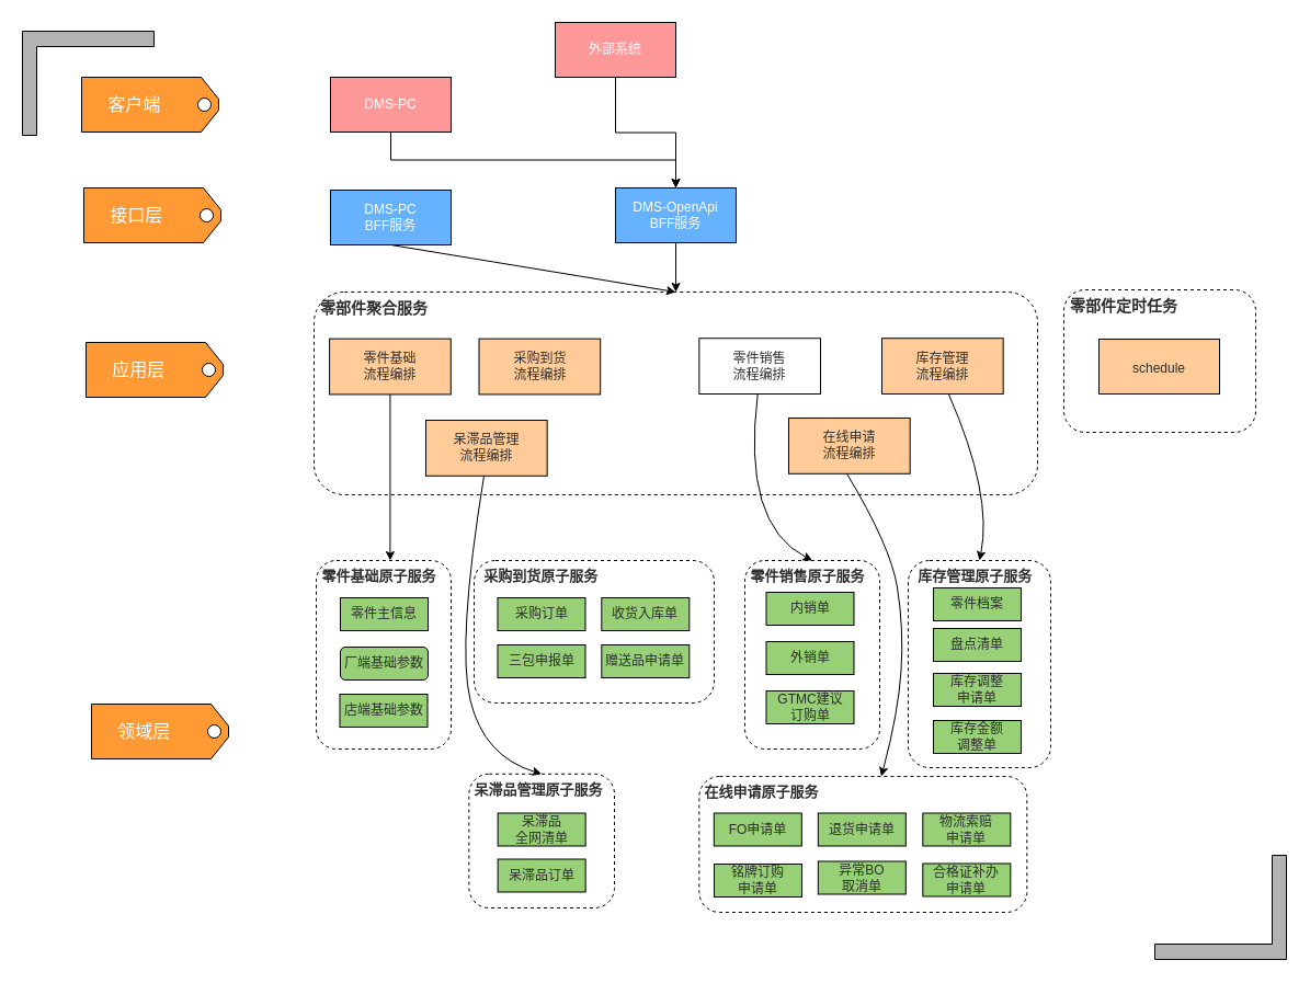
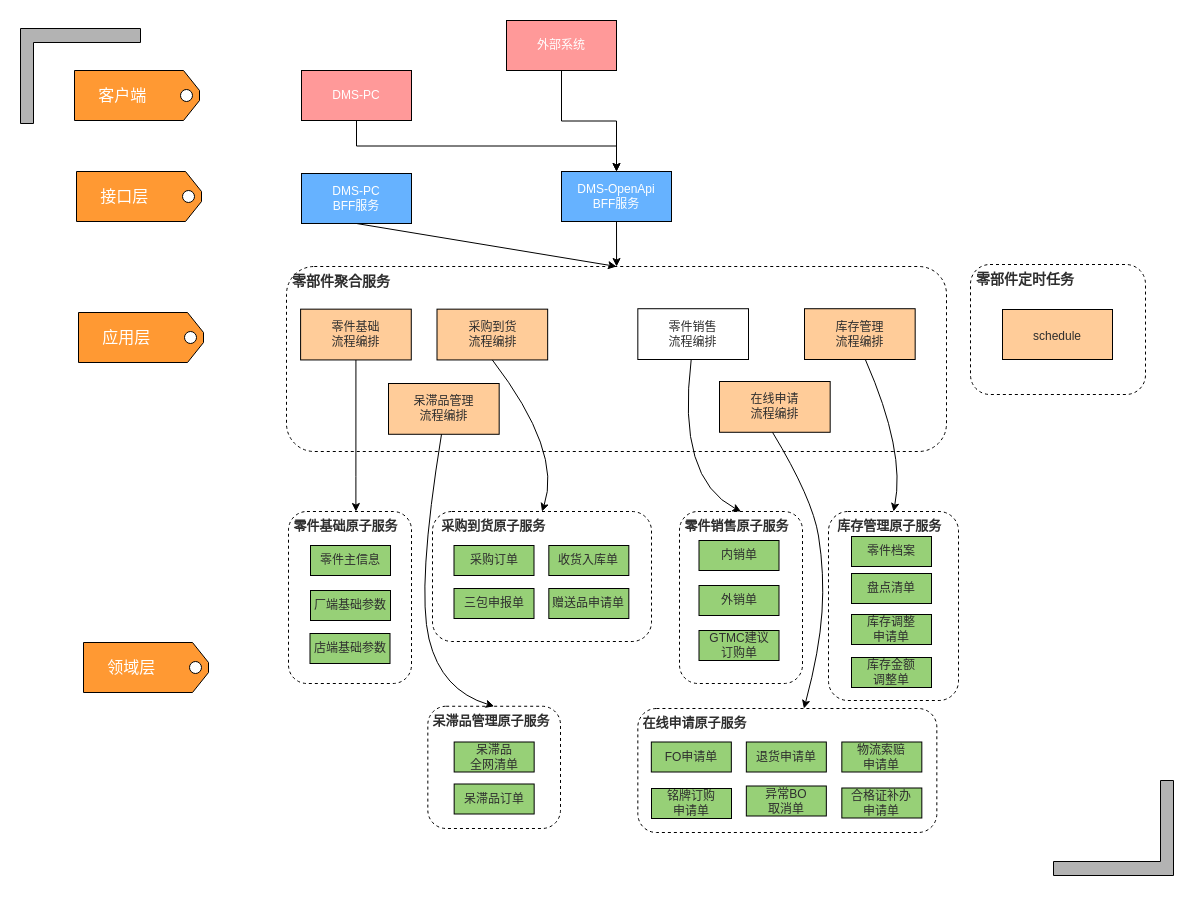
  <mxCell id="0" />
  <mxCell id="1" parent="0" />
  <mxCell id="2" value="&lt;div style=&quot;font-size: 14px&quot; align=&quot;left&quot;&gt;&lt;font style=&quot;font-size: 14px&quot;&gt;&lt;b&gt;&lt;font style=&quot;font-size: 14px&quot; color=&quot;#2E2E2E&quot;&gt;&amp;nbsp;零部件聚合服务&lt;/font&gt;&lt;/b&gt;&lt;/font&gt;&lt;/div&gt;" style="rounded=1;whiteSpace=wrap;html=1;fontSize=18;fontColor=#FFFFFF;fillColor=#FFFFFF;dashed=1;align=left;horizontal=1;verticalAlign=top;" parent="1" vertex="1"><mxGeometry x="286" y="266" width="660" height="185" as="geometry" /></mxCell>
  <mxCell id="3" style="edgeStyle=orthogonalEdgeStyle;rounded=0;orthogonalLoop=1;jettySize=auto;html=1;exitX=0.5;exitY=0;exitDx=0;exitDy=0;fontSize=18;fontColor=#FFFFFF;startArrow=none;" parent="1" source="6" edge="1"><mxGeometry relative="1" as="geometry"><mxPoint x="189" y="96" as="targetPoint" /></mxGeometry></mxCell>
  <mxCell id="4" value="" style="group" parent="1" vertex="1" connectable="0"><mxGeometry x="74" y="70" width="125" height="50" as="geometry" /></mxCell>
  <mxCell id="5" value="&lt;div style=&quot;font-size: 16px&quot; align=&quot;left&quot;&gt;&lt;font style=&quot;font-size: 16px&quot; color=&quot;#FFFFFF&quot;&gt;&amp;nbsp;&amp;nbsp;&amp;nbsp;&amp;nbsp; 客户端&lt;/font&gt;&lt;/div&gt;" style="shape=loopLimit;whiteSpace=wrap;html=1;rotation=0;direction=south;fillColor=#FF9933;align=left;" parent="4" vertex="1"><mxGeometry width="125" height="50" as="geometry" /></mxCell>
  <mxCell id="6" value="" style="ellipse;whiteSpace=wrap;html=1;aspect=fixed;" parent="4" vertex="1"><mxGeometry x="106" y="19" width="12" height="12" as="geometry" /></mxCell>
  <mxCell id="7" value="" style="group" parent="1" vertex="1" connectable="0"><mxGeometry x="76" y="171" width="125" height="50" as="geometry" /></mxCell>
  <mxCell id="8" value="&lt;div style=&quot;font-size: 16px&quot; align=&quot;left&quot;&gt;&lt;font style=&quot;font-size: 16px&quot; color=&quot;#FFFFFF&quot;&gt;&amp;nbsp;&amp;nbsp;&amp;nbsp;&amp;nbsp; 接口层&lt;br&gt;&lt;/font&gt;&lt;/div&gt;" style="shape=loopLimit;whiteSpace=wrap;html=1;rotation=0;direction=south;fillColor=#FF9933;align=left;" parent="7" vertex="1"><mxGeometry width="125" height="50" as="geometry" /></mxCell>
  <mxCell id="9" value="" style="ellipse;whiteSpace=wrap;html=1;aspect=fixed;" parent="7" vertex="1"><mxGeometry x="106" y="19" width="12" height="12" as="geometry" /></mxCell>
  <mxCell id="10" value="" style="group" parent="1" vertex="1" connectable="0"><mxGeometry x="78" y="312" width="125" height="50" as="geometry" /></mxCell>
  <mxCell id="11" value="&lt;div style=&quot;font-size: 16px&quot; align=&quot;left&quot;&gt;&lt;font style=&quot;font-size: 16px&quot; color=&quot;#FFFFFF&quot;&gt;&amp;nbsp;&amp;nbsp;&amp;nbsp;&amp;nbsp; 应用层&lt;br&gt;&lt;/font&gt;&lt;/div&gt;" style="shape=loopLimit;whiteSpace=wrap;html=1;rotation=0;direction=south;fillColor=#FF9933;align=left;" parent="10" vertex="1"><mxGeometry width="125" height="50" as="geometry" /></mxCell>
  <mxCell id="12" value="" style="ellipse;whiteSpace=wrap;html=1;aspect=fixed;" parent="10" vertex="1"><mxGeometry x="106" y="19" width="12" height="12" as="geometry" /></mxCell>
  <mxCell id="13" value="" style="group" parent="1" vertex="1" connectable="0"><mxGeometry x="83" y="642" width="125" height="50" as="geometry" /></mxCell>
  <mxCell id="14" value="&lt;div style=&quot;font-size: 16px&quot; align=&quot;left&quot;&gt;&lt;font style=&quot;font-size: 16px&quot; color=&quot;#FFFFFF&quot;&gt;&amp;nbsp;&amp;nbsp;&amp;nbsp;&amp;nbsp; 领域层&lt;br&gt;&lt;/font&gt;&lt;/div&gt;" style="shape=loopLimit;whiteSpace=wrap;html=1;rotation=0;direction=south;fillColor=#FF9933;align=left;" parent="13" vertex="1"><mxGeometry width="125" height="50" as="geometry" /></mxCell>
  <mxCell id="15" value="" style="ellipse;whiteSpace=wrap;html=1;aspect=fixed;" parent="13" vertex="1"><mxGeometry x="106" y="19" width="12" height="12" as="geometry" /></mxCell>
  <mxCell id="16" style="edgeStyle=orthogonalEdgeStyle;rounded=0;orthogonalLoop=1;jettySize=auto;html=1;exitX=0.5;exitY=1;exitDx=0;exitDy=0;fontSize=12;fontColor=#2E2E2E;" parent="1" source="17" target="22" edge="1"><mxGeometry relative="1" as="geometry" /></mxCell>
  <mxCell id="17" value="&lt;font style=&quot;font-size: 12px;&quot;&gt;DMS-PC&lt;/font&gt;" style="rounded=0;whiteSpace=wrap;html=1;fontSize=12;fontColor=#FFFFFF;fillColor=#FF9999;" parent="1" vertex="1"><mxGeometry x="301" y="70" width="110" height="50" as="geometry" /></mxCell>
  <mxCell id="18" value="&lt;div style=&quot;font-size: 12px&quot;&gt;&lt;font style=&quot;font-size: 12px&quot;&gt;DMS-PC&lt;/font&gt;&lt;/div&gt;&lt;div style=&quot;font-size: 12px&quot;&gt;&lt;font style=&quot;font-size: 12px&quot;&gt;BFF服务&lt;/font&gt;&lt;/div&gt;" style="rounded=0;whiteSpace=wrap;html=1;fontSize=12;fontColor=#FFFFFF;fillColor=#66B2FF;" parent="1" vertex="1"><mxGeometry x="301" y="173" width="110" height="50" as="geometry" /></mxCell>
  <mxCell id="19" style="edgeStyle=orthogonalEdgeStyle;rounded=0;orthogonalLoop=1;jettySize=auto;html=1;exitX=0.5;exitY=1;exitDx=0;exitDy=0;fontSize=12;fontColor=#2E2E2E;" parent="1" edge="1"><mxGeometry relative="1" as="geometry"><mxPoint x="501" y="120" as="sourcePoint" /></mxGeometry></mxCell>
  <mxCell id="20" style="edgeStyle=orthogonalEdgeStyle;rounded=0;orthogonalLoop=1;jettySize=auto;html=1;exitX=0.5;exitY=1;exitDx=0;exitDy=0;entryX=0.5;entryY=0;entryDx=0;entryDy=0;fontSize=12;fontColor=#2E2E2E;" parent="1" source="21" target="22" edge="1"><mxGeometry relative="1" as="geometry" /></mxCell>
  <mxCell id="21" value="&lt;font style=&quot;font-size: 12px;&quot;&gt;外部系统&lt;/font&gt;" style="rounded=0;whiteSpace=wrap;html=1;fontSize=12;fontColor=#FFFFFF;fillColor=#FF9999;" parent="1" vertex="1"><mxGeometry x="506" y="20" width="110" height="50" as="geometry" /></mxCell>
  <mxCell id="22" value="&lt;div style=&quot;font-size: 12px&quot;&gt;&lt;font style=&quot;font-size: 12px&quot;&gt;DMS-OpenApi&lt;/font&gt;&lt;/div&gt;&lt;div style=&quot;font-size: 12px&quot;&gt;&lt;font style=&quot;font-size: 12px&quot;&gt;BFF服务&lt;/font&gt;&lt;/div&gt;" style="rounded=0;whiteSpace=wrap;html=1;fontSize=12;fontColor=#FFFFFF;fillColor=#66B2FF;" parent="1" vertex="1"><mxGeometry x="561" y="171" width="110" height="50" as="geometry" /></mxCell>
  <mxCell id="23" value="&lt;div style=&quot;font-size: 14px&quot; align=&quot;left&quot;&gt;&lt;font style=&quot;font-size: 14px&quot;&gt;&lt;b&gt;&lt;font style=&quot;font-size: 14px&quot; color=&quot;#2E2E2E&quot;&gt;&amp;nbsp;零部件定时任务&lt;/font&gt;&lt;/b&gt;&lt;/font&gt;&lt;/div&gt;" style="rounded=1;whiteSpace=wrap;html=1;fontSize=18;fontColor=#FFFFFF;fillColor=#FFFFFF;dashed=1;align=left;horizontal=1;verticalAlign=top;" parent="1" vertex="1"><mxGeometry x="970" y="264" width="175" height="130" as="geometry" /></mxCell>
  <mxCell id="24" value="&lt;font style=&quot;font-size: 12px&quot;&gt;schedule&lt;/font&gt;" style="rounded=0;whiteSpace=wrap;html=1;fontSize=16;fontColor=#2E2E2E;fillColor=#FFCC99;" parent="1" vertex="1"><mxGeometry x="1002" y="309" width="110" height="50" as="geometry" /></mxCell>
  <mxCell id="25" value="&lt;font style=&quot;font-size: 13px&quot;&gt;&lt;b&gt;&amp;nbsp;零件基础原子服务&lt;/b&gt;&lt;/font&gt;" style="rounded=1;whiteSpace=wrap;html=1;fontSize=12;fontColor=#2E2E2E;fillColor=#FFFFFF;dashed=1;align=left;verticalAlign=top;" parent="1" vertex="1"><mxGeometry x="288" y="511" width="123" height="172" as="geometry" /></mxCell>
  <mxCell id="26" value="零件主信息" style="rounded=0;whiteSpace=wrap;html=1;fontSize=12;fontColor=#2E2E2E;fillColor=#97D077;" parent="1" vertex="1"><mxGeometry x="310" y="545" width="80" height="30" as="geometry" /></mxCell>
  <mxCell id="27" value="" style="endArrow=classic;html=1;rounded=0;fontSize=12;fontColor=#2E2E2E;exitX=0.5;exitY=1;exitDx=0;exitDy=0;entryX=0.5;entryY=0;entryDx=0;entryDy=0;" parent="1" source="18" target="2" edge="1"><mxGeometry width="50" height="50" relative="1" as="geometry"><mxPoint x="445" y="324" as="sourcePoint" /><mxPoint x="495" y="274" as="targetPoint" /></mxGeometry></mxCell>
  <mxCell id="28" value="" style="endArrow=classic;html=1;rounded=0;fontSize=12;fontColor=#2E2E2E;exitX=0.5;exitY=1;exitDx=0;exitDy=0;entryX=0.488;entryY=0;entryDx=0;entryDy=0;entryPerimeter=0;" parent="1" source="22" edge="1"><mxGeometry width="50" height="50" relative="1" as="geometry"><mxPoint x="453" y="324" as="sourcePoint" /><mxPoint x="616.08" y="266" as="targetPoint" /></mxGeometry></mxCell>
  <mxCell id="29" value="&lt;b&gt;&lt;font style=&quot;font-size: 13px&quot;&gt;&lt;font style=&quot;font-size: 13px&quot;&gt;&amp;nbsp; 采购到货&lt;/font&gt;&lt;/font&gt;&lt;font style=&quot;font-size: 13px&quot;&gt;原子服务&lt;/font&gt;&lt;/b&gt;" style="rounded=1;whiteSpace=wrap;html=1;fontSize=12;fontColor=#2E2E2E;fillColor=#FFFFFF;dashed=1;align=left;verticalAlign=top;" parent="1" vertex="1"><mxGeometry x="432" y="511" width="219" height="130" as="geometry" /></mxCell>
  <mxCell id="30" value="采购订单" style="rounded=0;whiteSpace=wrap;html=1;fontSize=12;fontColor=#2E2E2E;fillColor=#97D077;" parent="1" vertex="1"><mxGeometry x="453.5" y="545" width="80" height="30" as="geometry" /></mxCell>
  <mxCell id="31" value="三包申报单" style="rounded=0;whiteSpace=wrap;html=1;fontSize=12;fontColor=#2E2E2E;fillColor=#97D077;" parent="1" vertex="1"><mxGeometry x="453.5" y="588" width="80" height="30" as="geometry" /></mxCell>
  <mxCell id="32" value="&lt;font style=&quot;font-size: 13px&quot;&gt;&lt;b&gt;&amp;nbsp;零件销售原子服务&lt;/b&gt;&lt;/font&gt;" style="rounded=1;whiteSpace=wrap;html=1;fontSize=12;fontColor=#2E2E2E;fillColor=#FFFFFF;dashed=1;align=left;verticalAlign=top;" parent="1" vertex="1"><mxGeometry x="679" y="511" width="123" height="172" as="geometry" /></mxCell>
  <mxCell id="33" value="&lt;font style=&quot;font-size: 13px&quot;&gt;&lt;b&gt;&amp;nbsp; 库存管理原子服务&lt;/b&gt;&lt;/font&gt;" style="rounded=1;whiteSpace=wrap;html=1;fontSize=12;fontColor=#2E2E2E;fillColor=#FFFFFF;dashed=1;align=left;verticalAlign=top;" parent="1" vertex="1"><mxGeometry x="828" y="511" width="130" height="189" as="geometry" /></mxCell>
  <mxCell id="34" value="盘点清单" style="rounded=0;whiteSpace=wrap;html=1;fontSize=12;fontColor=#2E2E2E;fillColor=#97D077;" parent="1" vertex="1"><mxGeometry x="851" y="573" width="80" height="30" as="geometry" /></mxCell>
  <mxCell id="35" value="&lt;div&gt;库存调整&lt;/div&gt;&lt;div&gt;申请单&lt;/div&gt;" style="rounded=0;whiteSpace=wrap;html=1;fontSize=12;fontColor=#2E2E2E;fillColor=#97D077;align=center;" parent="1" vertex="1"><mxGeometry x="851" y="614" width="80" height="30" as="geometry" /></mxCell>
  <mxCell id="36" value="&lt;div&gt;库存金额&lt;/div&gt;&lt;div&gt;调整单&lt;/div&gt;" style="rounded=0;whiteSpace=wrap;html=1;fontSize=12;fontColor=#2E2E2E;fillColor=#97D077;" parent="1" vertex="1"><mxGeometry x="851" y="657" width="80" height="30" as="geometry" /></mxCell>
  <mxCell id="37" value="&lt;font style=&quot;font-size: 13px&quot;&gt;&lt;b&gt;&amp;nbsp;在线申请原子服务&lt;/b&gt;&lt;/font&gt;" style="rounded=1;whiteSpace=wrap;html=1;fontSize=12;fontColor=#2E2E2E;fillColor=#FFFFFF;dashed=1;align=left;verticalAlign=top;" parent="1" vertex="1"><mxGeometry x="637.33" y="708" width="299" height="124" as="geometry" /></mxCell>
  <mxCell id="38" value="FO申请单" style="rounded=0;whiteSpace=wrap;html=1;fontSize=12;fontColor=#2E2E2E;fillColor=#97D077;" parent="1" vertex="1"><mxGeometry x="650.83" y="741.5" width="80" height="30" as="geometry" /></mxCell>
  <mxCell id="39" value="&lt;div&gt;物流索赔&lt;/div&gt;&lt;div&gt;申请单&lt;/div&gt;" style="rounded=0;whiteSpace=wrap;html=1;fontSize=12;fontColor=#2E2E2E;fillColor=#97D077;" parent="1" vertex="1"><mxGeometry x="841.33" y="741.5" width="80" height="30" as="geometry" /></mxCell>
  <mxCell id="40" value="退货申请单" style="rounded=0;whiteSpace=wrap;html=1;fontSize=12;fontColor=#2E2E2E;fillColor=#97D077;" parent="1" vertex="1"><mxGeometry x="745.83" y="741.5" width="80" height="30" as="geometry" /></mxCell>
  <mxCell id="41" value="&lt;div&gt;铭牌订购&lt;/div&gt;&lt;div&gt;申请单&lt;/div&gt;" style="rounded=0;whiteSpace=wrap;html=1;fontSize=12;fontColor=#2E2E2E;fillColor=#97D077;" parent="1" vertex="1"><mxGeometry x="651" y="788" width="80" height="30" as="geometry" /></mxCell>
  <mxCell id="42" value="&lt;div&gt;合格证补办&lt;/div&gt;&lt;div&gt;申请单&lt;br&gt;&lt;/div&gt;" style="rounded=0;whiteSpace=wrap;html=1;fontSize=12;fontColor=#2E2E2E;fillColor=#97D077;" parent="1" vertex="1"><mxGeometry x="841.33" y="787.5" width="80" height="30" as="geometry" /></mxCell>
  <mxCell id="43" value="&lt;div&gt;异常BO&lt;/div&gt;&lt;div&gt;取消单&lt;/div&gt;" style="rounded=0;whiteSpace=wrap;html=1;fontSize=12;fontColor=#2E2E2E;fillColor=#97D077;" parent="1" vertex="1"><mxGeometry x="745.83" y="785.5" width="80" height="30" as="geometry" /></mxCell>
  <mxCell id="44" style="edgeStyle=orthogonalEdgeStyle;rounded=0;orthogonalLoop=1;jettySize=auto;html=1;exitX=0.5;exitY=1;exitDx=0;exitDy=0;" parent="1" source="45" target="25" edge="1"><mxGeometry relative="1" as="geometry"><mxPoint x="357.433" y="359.438" as="sourcePoint" /><Array as="points"><mxPoint x="355" y="476" /><mxPoint x="355" y="476" /></Array></mxGeometry></mxCell>
  <mxCell id="45" value="零件基础&lt;br style=&quot;font-size: 12px;&quot;&gt;&lt;div style=&quot;font-size: 12px;&quot;&gt;&lt;font style=&quot;font-size: 12px;&quot;&gt;流程编排&lt;br style=&quot;font-size: 12px;&quot;&gt;&lt;/font&gt;&lt;/div&gt;" style="rounded=0;whiteSpace=wrap;html=1;fontSize=12;fontColor=#2E2E2E;fillColor=#FFCC99;" parent="1" vertex="1"><mxGeometry x="300.098" y="308.656" width="110.671" height="50.781" as="geometry" /></mxCell>
  <mxCell id="46" value="采购到货&lt;div style=&quot;font-size: 12px;&quot;&gt;&lt;font style=&quot;font-size: 12px;&quot;&gt;流程编排&lt;/font&gt;&lt;br style=&quot;font-size: 12px;&quot;&gt;&lt;/div&gt;" style="rounded=0;whiteSpace=wrap;html=1;fontSize=12;fontColor=#2E2E2E;fillColor=#FFCC99;" parent="1" vertex="1"><mxGeometry x="436.504" y="308.656" width="110.671" height="50.781" as="geometry" /></mxCell>
  <mxCell id="47" value="零件销售&lt;div style=&quot;font-size: 12px;&quot;&gt;&lt;font style=&quot;font-size: 12px;&quot;&gt;流程编排&lt;/font&gt;&lt;/div&gt;" style="rounded=0;whiteSpace=wrap;html=1;fontSize=12;fontColor=#2E2E2E;fillColor=#ffffff;" parent="1" vertex="1"><mxGeometry x="637.331" y="308.216" width="110.671" height="50.781" as="geometry" /></mxCell>
  <mxCell id="48" value="呆滞品管理&lt;div style=&quot;font-size: 12px;&quot;&gt;&lt;font style=&quot;font-size: 12px;&quot;&gt;流程编排&lt;/font&gt;&lt;/div&gt;" style="rounded=0;whiteSpace=wrap;html=1;fontSize=12;fontColor=#2E2E2E;fillColor=#FFCC99;" parent="1" vertex="1"><mxGeometry x="387.997" y="382.996" width="110.671" height="50.781" as="geometry" /></mxCell>
  <mxCell id="49" value="库存管理&lt;div style=&quot;font-size: 12px;&quot;&gt;&lt;font style=&quot;font-size: 12px;&quot;&gt;流程编排&lt;/font&gt;&lt;/div&gt;" style="rounded=0;whiteSpace=wrap;html=1;fontSize=12;fontColor=#2E2E2E;fillColor=#FFCC99;" parent="1" vertex="1"><mxGeometry x="804.004" y="308.216" width="110.671" height="50.781" as="geometry" /></mxCell>
  <mxCell id="50" value="" style="shape=corner;whiteSpace=wrap;html=1;fontSize=12;fontColor=#2E2E2E;fillColor=#B3B3B3;dx=13;dy=14;" parent="1" vertex="1"><mxGeometry x="20" y="28" width="120" height="95" as="geometry" /></mxCell>
  <mxCell id="51" value="" style="shape=corner;whiteSpace=wrap;html=1;fontSize=12;fontColor=#2E2E2E;fillColor=#B3B3B3;dx=13;dy=14;rotation=-180;" parent="1" vertex="1"><mxGeometry x="1053" y="780" width="120" height="95" as="geometry" /></mxCell>
  <mxCell id="52" value="在线申请&lt;div style=&quot;font-size: 12px;&quot;&gt;&lt;font style=&quot;font-size: 12px;&quot;&gt;流程编排&lt;/font&gt;&lt;/div&gt;" style="rounded=0;whiteSpace=wrap;html=1;fontSize=12;fontColor=#2E2E2E;fillColor=#FFCC99;" parent="1" vertex="1"><mxGeometry x="718.997" y="380.996" width="110.671" height="50.781" as="geometry" /></mxCell>
  <mxCell id="53" value="收货入库单" style="rounded=0;whiteSpace=wrap;html=1;fontSize=12;fontColor=#2E2E2E;fillColor=#97D077;" parent="1" vertex="1"><mxGeometry x="548.33" y="545" width="80" height="30" as="geometry" /></mxCell>
  <mxCell id="54" value="赠送品申请单" style="rounded=0;whiteSpace=wrap;html=1;fontSize=12;fontColor=#2E2E2E;fillColor=#97D077;" parent="1" vertex="1"><mxGeometry x="548.33" y="588" width="80" height="30" as="geometry" /></mxCell>
  <mxCell id="55" value="零件档案" style="rounded=0;whiteSpace=wrap;html=1;fontSize=12;fontColor=#2E2E2E;fillColor=#97D077;" parent="1" vertex="1"><mxGeometry x="851" y="536" width="80" height="30" as="geometry" /></mxCell>
- <mxCell id="56" value="厂端基础参数" style="whiteSpace=wrap;html=1;fontSize=12;fontColor=#2E2E2E;fillColor=#97D077;rounded=1;" parent="1" vertex="1"><mxGeometry x="310" y="590" width="80" height="30" as="geometry" /></mxCell>
+ <mxCell id="56" value="厂端基础参数" style="rounded=0;whiteSpace=wrap;html=1;fontSize=12;fontColor=#2E2E2E;fillColor=#97D077;" parent="1" vertex="1"><mxGeometry x="310" y="590" width="80" height="30" as="geometry" /></mxCell>
  <mxCell id="57" value="内销单" style="rounded=0;whiteSpace=wrap;html=1;fontSize=12;fontColor=#2E2E2E;fillColor=#97D077;" parent="1" vertex="1"><mxGeometry x="698.5" y="540" width="80" height="30" as="geometry" /></mxCell>
  <mxCell id="58" value="外销单" style="rounded=0;whiteSpace=wrap;html=1;fontSize=12;fontColor=#2E2E2E;fillColor=#97D077;" parent="1" vertex="1"><mxGeometry x="698.5" y="585" width="80" height="30" as="geometry" /></mxCell>
  <mxCell id="59" value="&lt;div&gt;GTMC建议&lt;/div&gt;&lt;div&gt;订购单&lt;/div&gt;" style="rounded=0;whiteSpace=wrap;html=1;fontSize=12;fontColor=#2E2E2E;fillColor=#97D077;" parent="1" vertex="1"><mxGeometry x="698.5" y="630" width="80" height="30" as="geometry" /></mxCell>
  <mxCell id="60" value="&lt;font style=&quot;font-size: 13px&quot;&gt;&lt;b&gt;&amp;nbsp;呆滞品管理原子服务&lt;/b&gt;&lt;/font&gt;" style="rounded=1;whiteSpace=wrap;html=1;fontSize=12;fontColor=#2E2E2E;fillColor=#FFFFFF;dashed=1;align=left;verticalAlign=top;" parent="1" vertex="1"><mxGeometry x="427.33" y="705.75" width="132.67" height="122.25" as="geometry" /></mxCell>
  <mxCell id="61" value="&lt;div&gt;呆滞品&lt;/div&gt;&lt;div&gt;全网清单&lt;/div&gt;" style="rounded=0;whiteSpace=wrap;html=1;fontSize=12;fontColor=#2E2E2E;fillColor=#97D077;" parent="1" vertex="1"><mxGeometry x="453.66" y="741.5" width="80" height="30" as="geometry" /></mxCell>
  <mxCell id="62" value="呆滞品订单" style="rounded=0;whiteSpace=wrap;html=1;fontSize=12;fontColor=#2E2E2E;fillColor=#97D077;" parent="1" vertex="1"><mxGeometry x="453.66" y="783.5" width="80" height="30" as="geometry" /></mxCell>
+ <mxCell id="63" value="" style="curved=1;endArrow=classic;html=1;rounded=0;exitX=0.5;exitY=1;exitDx=0;exitDy=0;entryX=0.5;entryY=0;entryDx=0;entryDy=0;" parent="1" source="46" target="29" edge="1"><mxGeometry width="50" height="50" relative="1" as="geometry"><mxPoint x="603" y="507" as="sourcePoint" /><mxPoint x="553" y="557" as="targetPoint" /><Array as="points"><mxPoint x="562" y="451" /></Array></mxGeometry></mxCell>
  <mxCell id="64" value="" style="curved=1;endArrow=classic;html=1;rounded=0;exitX=0.5;exitY=1;exitDx=0;exitDy=0;entryX=0.5;entryY=0;entryDx=0;entryDy=0;" parent="1" target="32" edge="1"><mxGeometry width="50" height="50" relative="1" as="geometry"><mxPoint x="690.67" y="359.438" as="sourcePoint" /><mxPoint x="710.33" y="511" as="targetPoint" /><Array as="points"><mxPoint x="676" y="478" /></Array></mxGeometry></mxCell>
  <mxCell id="65" value="" style="curved=1;endArrow=classic;html=1;rounded=0;exitX=0.5;exitY=1;exitDx=0;exitDy=0;entryX=0.5;entryY=0;entryDx=0;entryDy=0;" parent="1" target="33" edge="1"><mxGeometry width="50" height="50" relative="1" as="geometry"><mxPoint x="865" y="359.438" as="sourcePoint" /><mxPoint x="884.66" y="511" as="targetPoint" /><Array as="points"><mxPoint x="905.16" y="451" /></Array></mxGeometry></mxCell>
  <mxCell id="66" value="" style="curved=1;endArrow=classic;html=1;rounded=0;exitX=0.5;exitY=1;exitDx=0;exitDy=0;" parent="1" target="37" edge="1"><mxGeometry width="50" height="50" relative="1" as="geometry"><mxPoint x="772" y="431.778" as="sourcePoint" /><mxPoint x="791.66" y="583.34" as="targetPoint" /><Array as="points"><mxPoint x="812" y="498" /><mxPoint x="824" y="573" /><mxPoint x="819" y="650" /></Array></mxGeometry></mxCell>
  <mxCell id="67" value="" style="curved=1;endArrow=classic;html=1;rounded=0;exitX=0.5;exitY=1;exitDx=0;exitDy=0;entryX=0.5;entryY=0;entryDx=0;entryDy=0;" parent="1" target="60" edge="1"><mxGeometry width="50" height="50" relative="1" as="geometry"><mxPoint x="441" y="433.778" as="sourcePoint" /><mxPoint x="460.66" y="585.34" as="targetPoint" /><Array as="points"><mxPoint x="416" y="587" /><mxPoint x="441" y="690" /></Array></mxGeometry></mxCell>
  <mxCell id="68" value="店端基础参数" style="rounded=0;whiteSpace=wrap;html=1;fontSize=12;fontColor=#2E2E2E;fillColor=#97D077;" parent="1" vertex="1"><mxGeometry x="309.5" y="633" width="80" height="30" as="geometry" /></mxCell>
